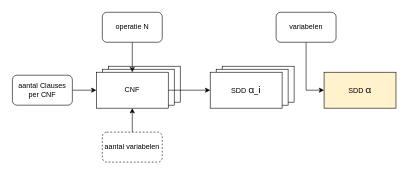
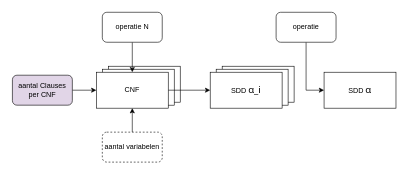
  <mxCell id="0" />
  <mxCell id="1" parent="0" />
  <mxCell id="2" value="SDD" style="rounded=0;whiteSpace=wrap;html=1;" vertex="1" parent="1"><mxGeometry x="370" y="110" width="120" height="60" as="geometry" /></mxCell>
  <mxCell id="3" value="SDD" style="rounded=0;whiteSpace=wrap;html=1;" vertex="1" parent="1"><mxGeometry x="360" y="115" width="120" height="60" as="geometry" /></mxCell>
  <mxCell id="4" value="CNF" style="rounded=0;whiteSpace=wrap;html=1;" vertex="1" parent="1"><mxGeometry x="180" y="110" width="120" height="60" as="geometry" /></mxCell>
  <mxCell id="5" value="CNF" style="rounded=0;whiteSpace=wrap;html=1;" vertex="1" parent="1"><mxGeometry x="170" y="115" width="120" height="60" as="geometry" /></mxCell>
  <mxCell id="6" style="edgeStyle=orthogonalEdgeStyle;rounded=0;orthogonalLoop=1;jettySize=auto;html=1;exitX=1;exitY=0.5;exitDx=0;exitDy=0;entryX=0;entryY=0.5;entryDx=0;entryDy=0;" edge="1" parent="1" source="7" target="14"><mxGeometry relative="1" as="geometry" /></mxCell>
  <mxCell id="7" value="CNF" style="rounded=0;whiteSpace=wrap;html=1;" vertex="1" parent="1"><mxGeometry x="160" y="120" width="120" height="60" as="geometry" /></mxCell>
  <mxCell id="8" style="edgeStyle=orthogonalEdgeStyle;rounded=0;orthogonalLoop=1;jettySize=auto;html=1;exitX=0.5;exitY=1;exitDx=0;exitDy=0;entryX=0.5;entryY=0;entryDx=0;entryDy=0;" edge="1" parent="1" source="9" target="7"><mxGeometry relative="1" as="geometry" /></mxCell>
  <mxCell id="9" value="operatie N" style="rounded=1;whiteSpace=wrap;html=1;gradientColor=none;fillColor=default;" vertex="1" parent="1"><mxGeometry x="170" y="20" width="100" height="50" as="geometry" /></mxCell>
  <mxCell id="10" style="edgeStyle=orthogonalEdgeStyle;rounded=0;orthogonalLoop=1;jettySize=auto;html=1;exitX=1;exitY=0.5;exitDx=0;exitDy=0;entryX=0;entryY=0.5;entryDx=0;entryDy=0;" edge="1" parent="1" source="11" target="7"><mxGeometry relative="1" as="geometry" /></mxCell>
- <mxCell id="11" value="aantal Clauses per CNF" style="rounded=1;whiteSpace=wrap;html=1;" vertex="1" parent="1"><mxGeometry x="20" y="125" width="100" height="50" as="geometry" /></mxCell>
+ <mxCell id="11" value="aantal Clauses per CNF" style="rounded=1;whiteSpace=wrap;html=1;fillColor=#e1d5e7;" vertex="1" parent="1"><mxGeometry x="20" y="125" width="100" height="50" as="geometry" /></mxCell>
  <mxCell id="12" style="edgeStyle=orthogonalEdgeStyle;rounded=0;orthogonalLoop=1;jettySize=auto;html=1;exitX=0.5;exitY=0;exitDx=0;exitDy=0;entryX=0.5;entryY=1;entryDx=0;entryDy=0;" edge="1" parent="1" source="13" target="7"><mxGeometry relative="1" as="geometry" /></mxCell>
  <mxCell id="13" value="aantal variabelen" style="rounded=1;whiteSpace=wrap;html=1;dashed=1;" vertex="1" parent="1"><mxGeometry x="170" y="220" width="100" height="50" as="geometry" /></mxCell>
  <mxCell id="14" value="SDD&amp;nbsp;&lt;span style=&quot;font-family: Söhne, ui-sans-serif, system-ui, -apple-system, &amp;quot;Segoe UI&amp;quot;, Roboto, Ubuntu, Cantarell, &amp;quot;Noto Sans&amp;quot;, sans-serif, &amp;quot;Helvetica Neue&amp;quot;, Arial, &amp;quot;Apple Color Emoji&amp;quot;, &amp;quot;Segoe UI Emoji&amp;quot;, &amp;quot;Segoe UI Symbol&amp;quot;, &amp;quot;Noto Color Emoji&amp;quot;; font-size: 16px; text-align: start; white-space-collapse: preserve;&quot;&gt;α_i&lt;/span&gt;" style="rounded=0;whiteSpace=wrap;html=1;" vertex="1" parent="1"><mxGeometry x="350" y="120" width="120" height="60" as="geometry" /></mxCell>
- <mxCell id="15" value="SDD&amp;nbsp;&lt;span style=&quot;font-family: Söhne, ui-sans-serif, system-ui, -apple-system, &amp;quot;Segoe UI&amp;quot;, Roboto, Ubuntu, Cantarell, &amp;quot;Noto Sans&amp;quot;, sans-serif, &amp;quot;Helvetica Neue&amp;quot;, Arial, &amp;quot;Apple Color Emoji&amp;quot;, &amp;quot;Segoe UI Emoji&amp;quot;, &amp;quot;Segoe UI Symbol&amp;quot;, &amp;quot;Noto Color Emoji&amp;quot;; font-size: 16px; text-align: start; white-space-collapse: preserve;&quot;&gt;α&lt;/span&gt;" style="rounded=0;whiteSpace=wrap;html=1;fillColor=#fff2cc;" vertex="1" parent="1"><mxGeometry x="540" y="120" width="120" height="60" as="geometry" /></mxCell>
+ <mxCell id="15" value="SDD&amp;nbsp;&lt;span style=&quot;font-family: Söhne, ui-sans-serif, system-ui, -apple-system, &amp;quot;Segoe UI&amp;quot;, Roboto, Ubuntu, Cantarell, &amp;quot;Noto Sans&amp;quot;, sans-serif, &amp;quot;Helvetica Neue&amp;quot;, Arial, &amp;quot;Apple Color Emoji&amp;quot;, &amp;quot;Segoe UI Emoji&amp;quot;, &amp;quot;Segoe UI Symbol&amp;quot;, &amp;quot;Noto Color Emoji&amp;quot;; font-size: 16px; text-align: start; white-space-collapse: preserve;&quot;&gt;α&lt;/span&gt;" style="rounded=0;whiteSpace=wrap;html=1;" vertex="1" parent="1"><mxGeometry x="540" y="120" width="120" height="60" as="geometry" /></mxCell>
  <mxCell id="16" style="edgeStyle=orthogonalEdgeStyle;rounded=0;orthogonalLoop=1;jettySize=auto;html=1;exitX=0.5;exitY=1;exitDx=0;exitDy=0;" edge="1" parent="1" source="17"><mxGeometry relative="1" as="geometry"><mxPoint x="540" y="150" as="targetPoint" /><Array as="points"><mxPoint x="510" y="150" /></Array></mxGeometry></mxCell>
- <mxCell id="17" value="variabelen" style="rounded=1;whiteSpace=wrap;html=1;gradientColor=none;fillColor=default;" vertex="1" parent="1"><mxGeometry x="460" y="20" width="100" height="50" as="geometry" /></mxCell>
+ <mxCell id="17" value="operatie" style="rounded=1;whiteSpace=wrap;html=1;gradientColor=none;fillColor=default;" vertex="1" parent="1"><mxGeometry x="460" y="20" width="100" height="50" as="geometry" /></mxCell>
